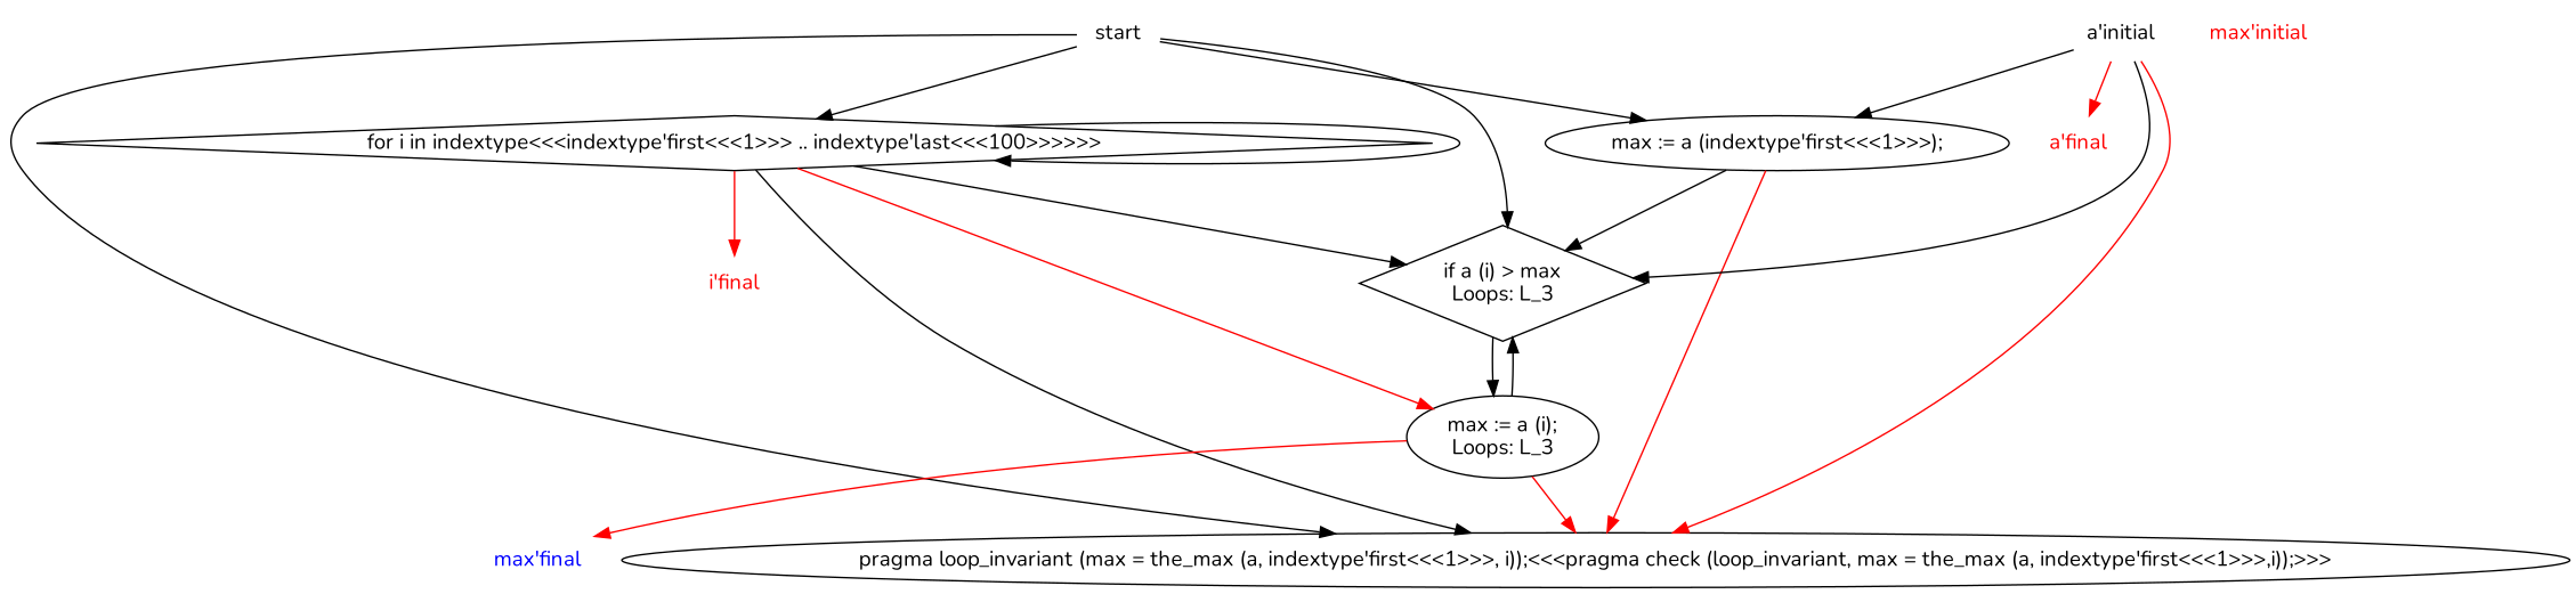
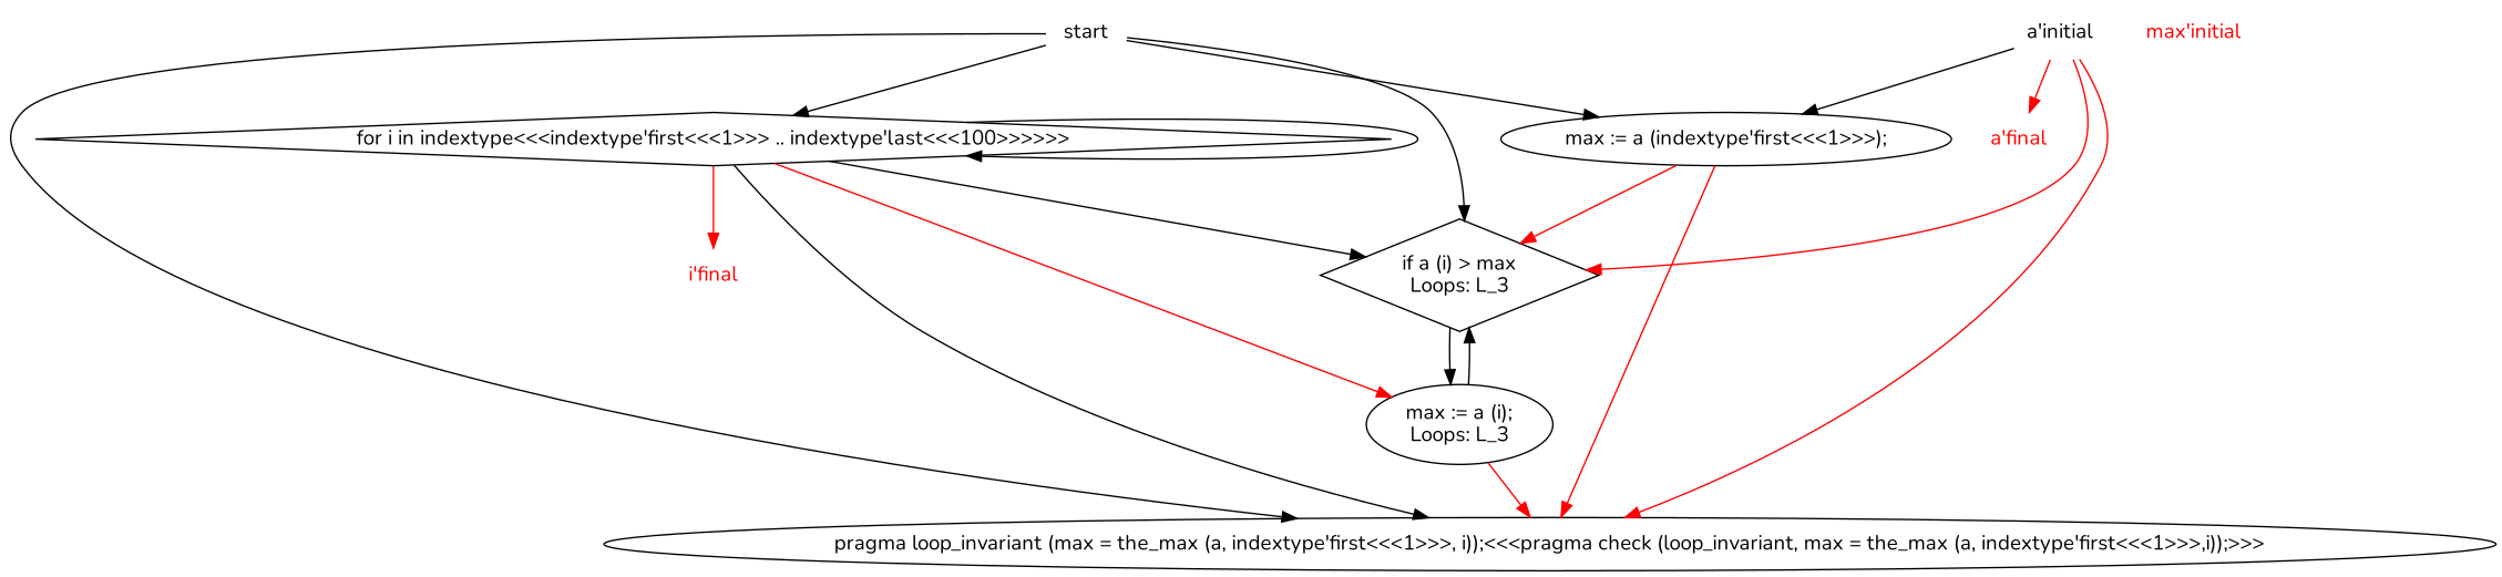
  digraph {
    fontname=Nunito
    splines=True
    node [fontname=Nunito shape=plaintext]
    edge [arrowType=normal fontname=Nunito color=red]
    n1 [label=start]
    n2 [label="max := a (indextype'first<<<1>>>);" shape=""]
    n3 [label="if a (i) > max\nLoops:&nbsp;L_3" shape=diamond]
    n4 [label="pragma loop_invariant (max = the_max (a, indextype'first<<<1>>>, i));<<<pragma check (loop_invariant, max = the_max (a, indextype'first<<<1>>>,i));>>>" shape=""]
    n5 [label="for i in indextype<<<indextype'first<<<1>>> .. indextype'last<<<100>>>>>>" shape=diamond]
    n6 [label="max := a (i);\nLoops:&nbsp;L_3" shape=""]
    n7 [fontcolor=red label="i'final"]
    n8 [label="a'initial"]
    n9 [fontcolor=red label="a'final"]
-   n10 [fontcolor=blue label="max'final"]
    n11 [fontcolor=red label="max'initial"]
    n1 -> n2 [color=""]
    n1 -> n3 [color=""]
    n1 -> n4 [color=""]
    n1 -> n5 [color=""]
-   n2 -> n3 [color=black]
+   n2 -> n3
    n2 -> n4
    n3 -> n6 [color=""]
    n5 -> n3 [color=""]
    n5 -> n4 [color=""]
    n5 -> n5 [color=""]
    n5 -> n6
    n5 -> n7
    n6 -> n3 [color=black]
    n6 -> n4
-   n6 -> n10
    n8 -> n2 [color=black]
-   n8 -> n3 [color=black]
+   n8 -> n3
    n8 -> n4
    n8 -> n9
  }
